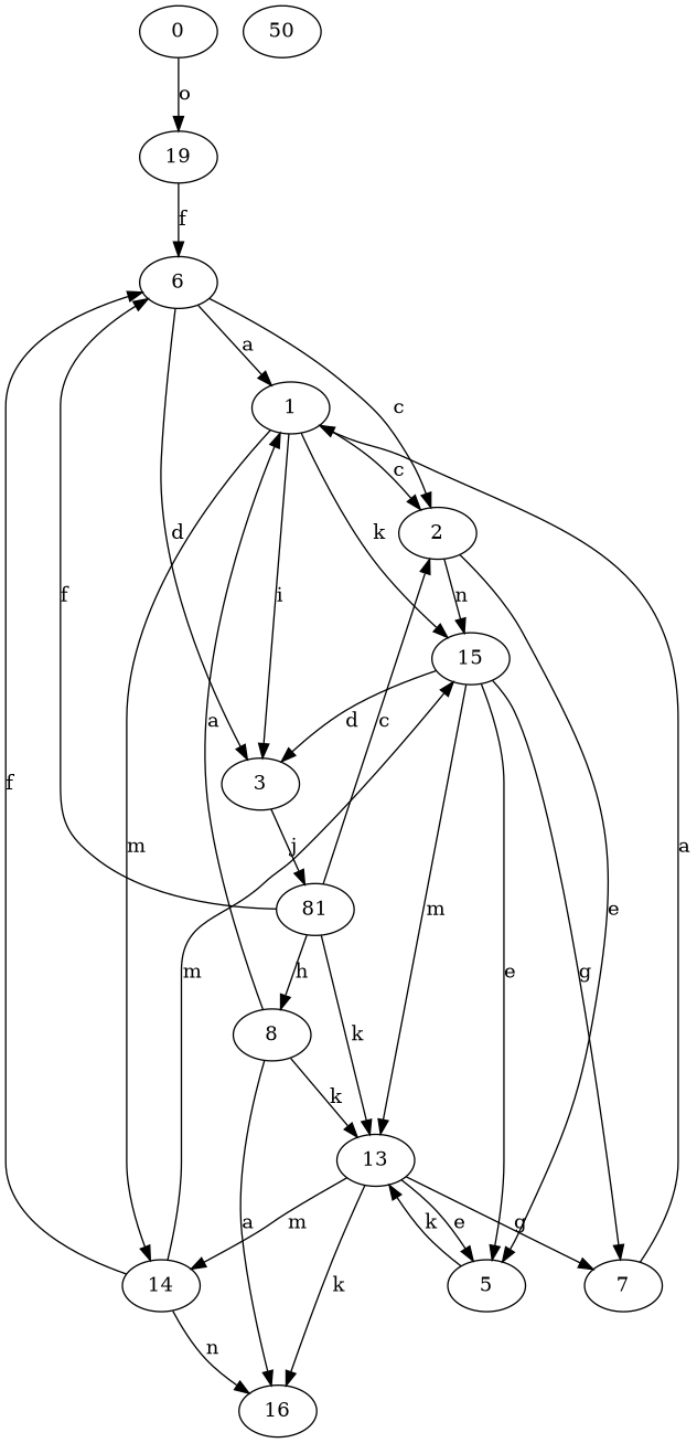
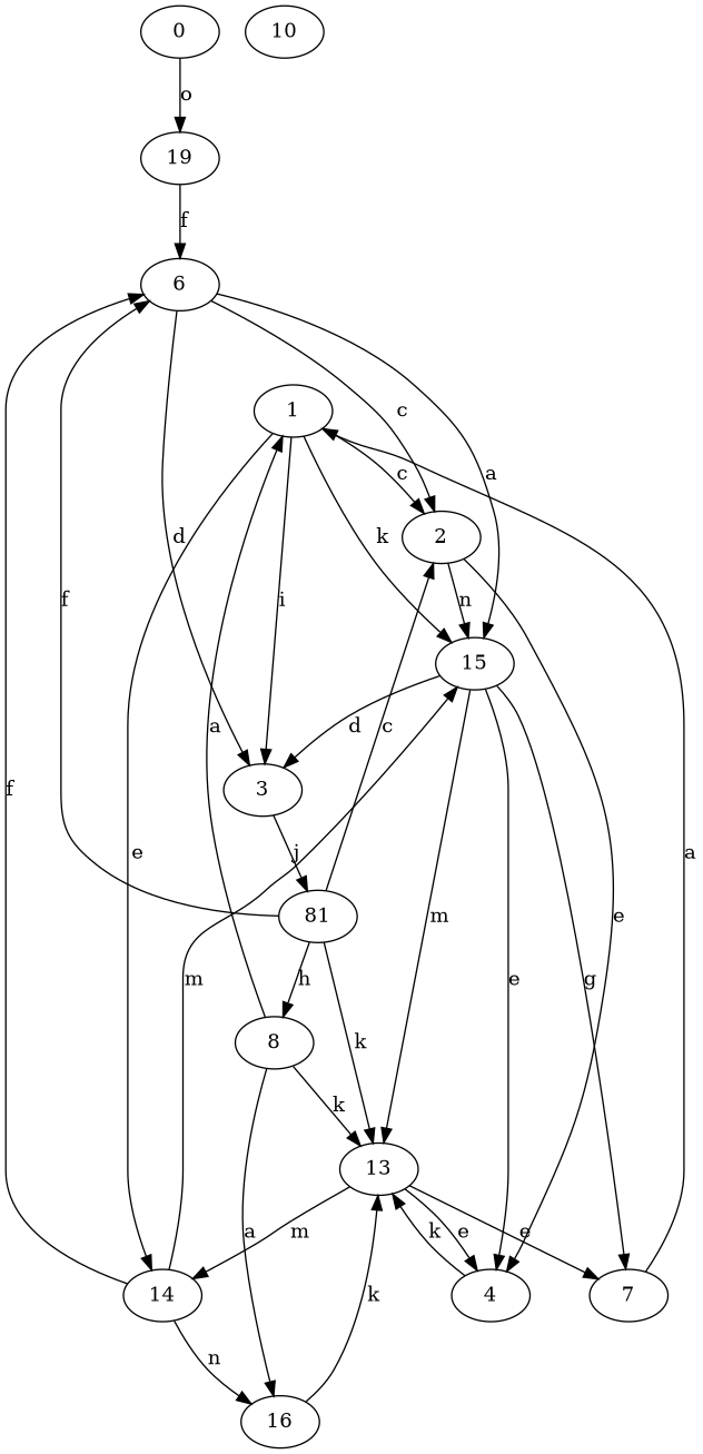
  strict digraph {
    fontname="DejaVu Serif"
    node [fontname="DejaVu Serif"]
    edge [fontname="DejaVu Serif"]
    0
    19
    6
    1
    2
    3
    14
    15
-   4 [label=5]
+   4
    n10 [label=81]
    16
    13
    7
    8
-   10 [label=50]
+   10
    0 -> 19 [label=o]
    19 -> 6 [label=f]
-   6 -> 1 [label=a]
+   6 -> 15 [label=a]
    6 -> 2 [label=c]
    6 -> 3 [label=d]
    1 -> 2 [label=c]
    1 -> 3 [label=i]
-   1 -> 14 [label=m]
+   1 -> 14 [label=e]
    1 -> 15 [label=k]
    2 -> 15 [label=n]
    2 -> 4 [label=e]
    3 -> n10 [label=j]
    14 -> 6 [label=f]
    14 -> 15 [label=m]
    14 -> 16 [label=n]
    15 -> 3 [label=d]
    15 -> 4 [label=e]
    15 -> 13 [label=m]
    15 -> 7 [label=g]
    4 -> 13 [label=k]
    n10 -> 6 [label=f]
    n10 -> 2 [label=c]
    n10 -> 13 [label=k]
    n10 -> 8 [label=h]
-   13 -> 16 [label=k]
+   16 -> 13 [label=k]
    13 -> 14 [label=m]
    13 -> 4 [label=e]
-   13 -> 7 [label=g]
+   13 -> 7 [label=e]
    7 -> 1 [label=a]
    8 -> 1 [label=a]
    8 -> 16 [label=a]
    8 -> 13 [label=k]
  }
